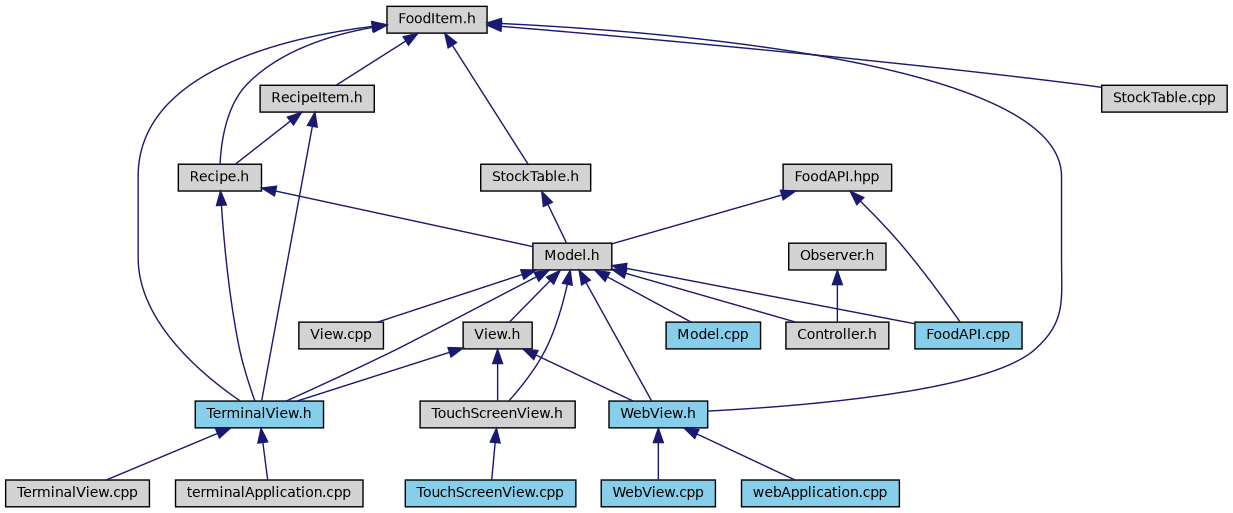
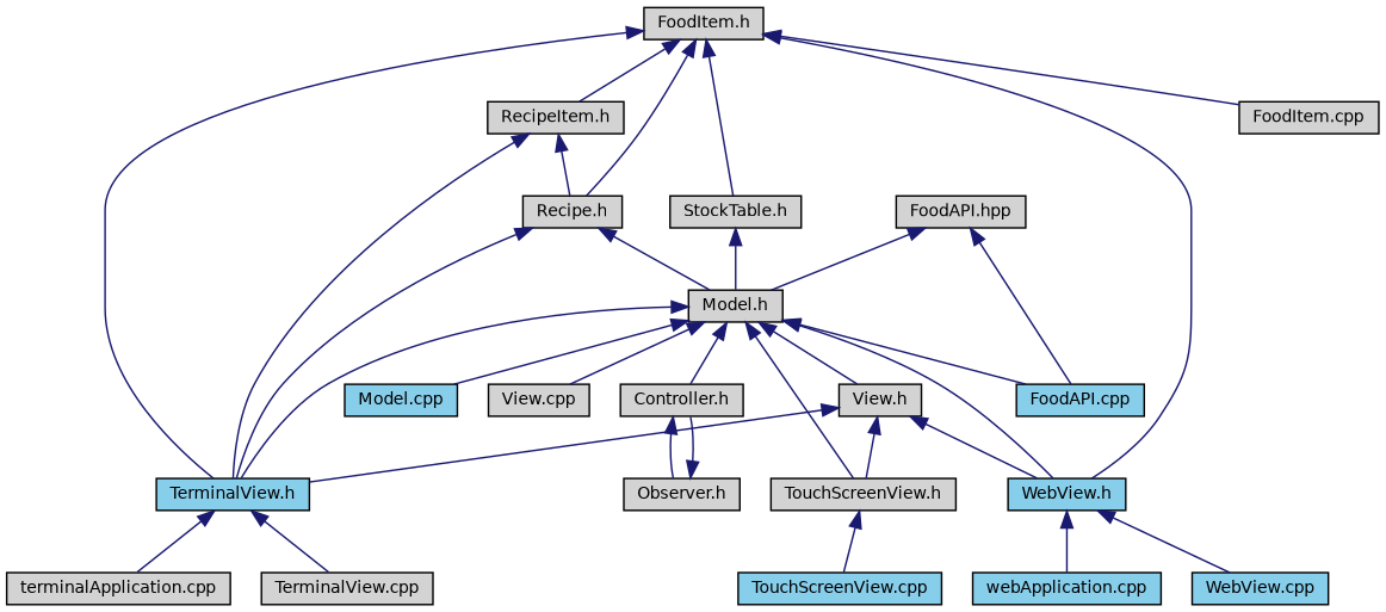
  digraph {
    fontname="DejaVu Sans"
    node [color=black fillcolor=lightgrey fontname="DejaVu Sans" fontsize=10 shape=record style=filled]
    edge [color=midnightblue dir=back fontname="DejaVu Sans" fontsize=10 labelfontname=Helvetica labelfontsize=10 style=solid]
    n1 [fontcolor=black height=0.2 label="FoodItem.h" width=0.4]
    n2 [height=0.2 label="Recipe.h" width=0.4]
    n3 [fillcolor=skyblue height=0.2 label="TerminalView.h" width=0.4]
    n4 [fillcolor=skyblue height=0.2 label="WebView.h" width=0.4]
    n5 [height=0.2 label="RecipeItem.h" width=0.4]
    n6 [height=0.2 label="StockTable.h" width=0.4]
-   n7 [height=0.2 label="StockTable.cpp" width=0.4]
+   n7 [height=0.2 label="FoodItem.cpp" width=0.4]
    n8 [height=0.2 label="Model.h" width=0.4]
    n9 [height=0.2 label="terminalApplication.cpp" width=0.4]
    n10 [height=0.2 label="TerminalView.cpp" width=0.4]
    n11 [fillcolor=skyblue height=0.2 label="webApplication.cpp" width=0.4]
    n12 [fillcolor=skyblue height=0.2 label="WebView.cpp" width=0.4]
    n13 [height=0.2 label="Controller.h" width=0.4]
    n14 [height=0.2 label="View.h" width=0.4]
    n15 [height=0.2 label="TouchScreenView.h" width=0.4]
    n16 [fillcolor=skyblue height=0.2 label="FoodAPI.cpp" width=0.4]
    n17 [fillcolor=skyblue height=0.2 label="Model.cpp" width=0.4]
    n18 [height=0.2 label="View.cpp" width=0.4]
    n19 [height=0.2 label="FoodAPI.hpp" width=0.4]
    n20 [height=0.2 label="Observer.h" width=0.4]
    n21 [fillcolor=skyblue height=0.2 label="TouchScreenView.cpp" width=0.4]
    n1 -> n2
    n1 -> n3
    n1 -> n4
    n1 -> n5
    n1 -> n6
    n1 -> n7
    n2 -> n3
    n2 -> n8
    n3 -> n9
    n3 -> n10
    n4 -> n11
    n4 -> n12
    n5 -> n2
    n5 -> n3
    n6 -> n8
    n8 -> n3
    n8 -> n4
    n8 -> n13
    n8 -> n14
    n8 -> n15
    n8 -> n16
    n8 -> n17
    n8 -> n18
+   n13 -> n20
    n14 -> n3
    n14 -> n4
    n14 -> n15
    n15 -> n21
    n19 -> n8
    n19 -> n16
    n20 -> n13
  }
